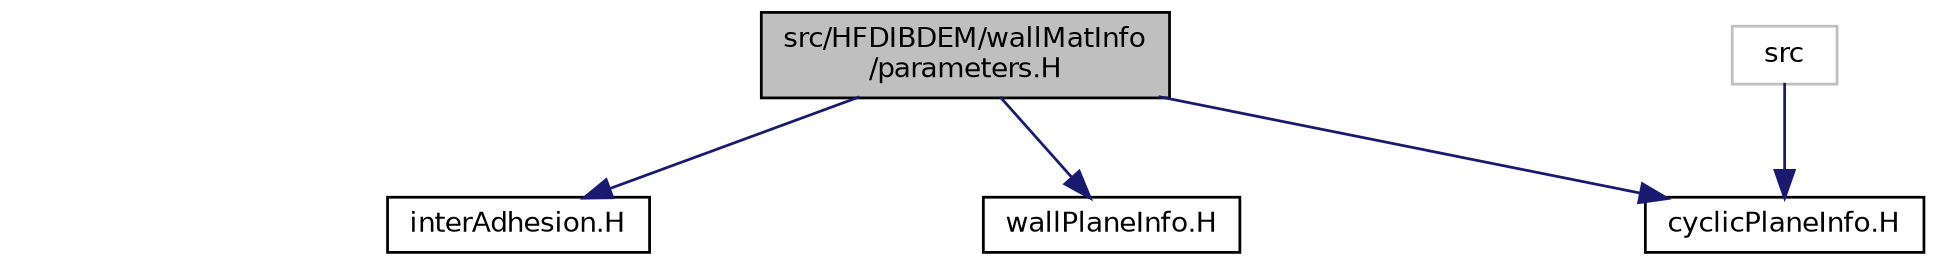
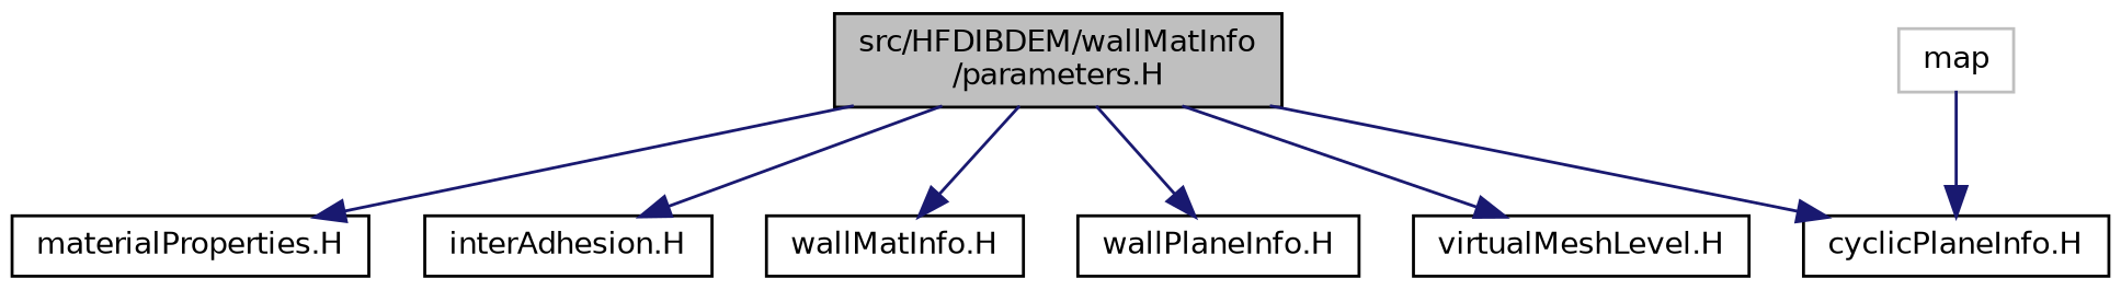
  digraph {
    node [color=black fillcolor=white fontname=Helvetica fontsize=10 shape=record style=filled]
    edge [color=midnightblue fontname=Helvetica fontsize=10 labelfontname=Helvetica labelfontsize=10 style=solid]
    n1 [fillcolor=grey75 fontcolor=black height=0.2 label="src/HFDIBDEM/wallMatInfo\l/parameters.H" width=0.4]
+   n2 [height=0.2 label="materialProperties.H" width=0.4]
    n3 [height=0.2 label="interAdhesion.H" width=0.4]
+   n4 [height=0.2 label="wallMatInfo.H" width=0.4]
    n5 [height=0.2 label="wallPlaneInfo.H" width=0.4]
+   n6 [height=0.2 label="virtualMeshLevel.H" width=0.4]
    n7 [height=0.2 label="cyclicPlaneInfo.H" width=0.4]
-   n8 [color=grey75 height=0.2 label=src width=0.4]
+   n8 [color=grey75 height=0.2 label=map width=0.4]
+   n1 -> n2
    n1 -> n3
+   n1 -> n4
    n1 -> n5
+   n1 -> n6
    n1 -> n7
    n8 -> n7
  }
